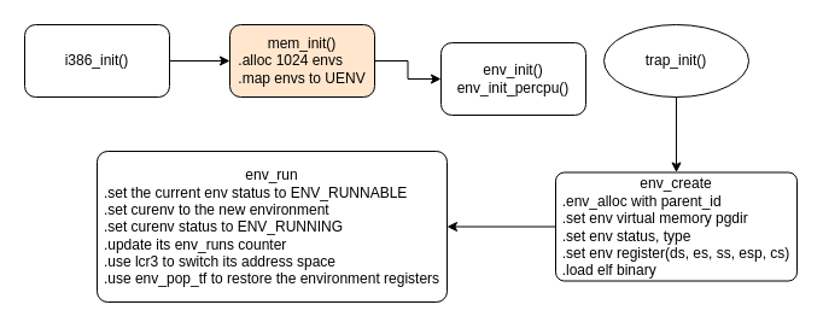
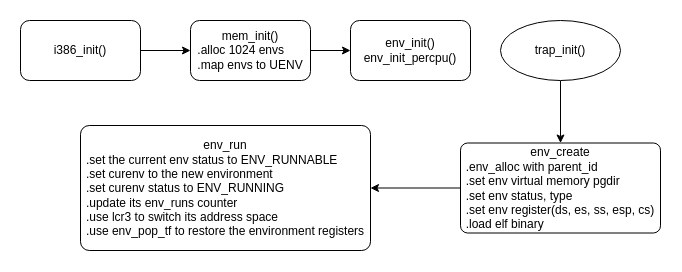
  <mxCell id="0" />
  <mxCell id="1" parent="0" />
  <mxCell id="2" style="edgeStyle=orthogonalEdgeStyle;rounded=0;orthogonalLoop=1;jettySize=auto;html=1;entryX=0;entryY=0.5;entryDx=0;entryDy=0;" edge="1" parent="1" source="3" target="5"><mxGeometry relative="1" as="geometry" /></mxCell>
  <mxCell id="3" value="i386_init()" style="rounded=1;whiteSpace=wrap;html=1;" vertex="1" parent="1"><mxGeometry x="20" y="20" width="120" height="60" as="geometry" /></mxCell>
  <mxCell id="4" style="edgeStyle=orthogonalEdgeStyle;rounded=0;orthogonalLoop=1;jettySize=auto;html=1;entryX=0;entryY=0.5;entryDx=0;entryDy=0;" edge="1" parent="1" source="5" target="6"><mxGeometry relative="1" as="geometry" /></mxCell>
- <mxCell id="5" value="mem_init()&lt;br&gt;&lt;div style=&quot;text-align: left&quot;&gt;&lt;span&gt;.alloc 1024 envs&lt;/span&gt;&lt;/div&gt;.map envs to UENV" style="rounded=1;whiteSpace=wrap;html=1;fillColor=#ffe6cc;" vertex="1" parent="1"><mxGeometry x="190" y="20" width="120" height="60" as="geometry" /></mxCell>
- <mxCell id="6" value="env_init()&lt;br&gt;env_init_percpu()" style="rounded=1;whiteSpace=wrap;html=1;" vertex="1" parent="1"><mxGeometry x="365" y="35" width="120" height="60" as="geometry" /></mxCell>
+ <mxCell id="5" value="mem_init()&lt;br&gt;&lt;div style=&quot;text-align: left&quot;&gt;&lt;span&gt;.alloc 1024 envs&lt;/span&gt;&lt;/div&gt;.map envs to UENV" style="rounded=1;whiteSpace=wrap;html=1;" vertex="1" parent="1"><mxGeometry x="190" y="20" width="120" height="60" as="geometry" /></mxCell>
+ <mxCell id="6" value="env_init()&lt;br&gt;env_init_percpu()" style="rounded=1;whiteSpace=wrap;html=1;" vertex="1" parent="1"><mxGeometry x="350" y="20" width="120" height="60" as="geometry" /></mxCell>
  <mxCell id="7" style="edgeStyle=orthogonalEdgeStyle;rounded=0;orthogonalLoop=1;jettySize=auto;html=1;" edge="1" parent="1" source="8" target="10"><mxGeometry relative="1" as="geometry" /></mxCell>
  <mxCell id="8" value="trap_init()" style="ellipse;whiteSpace=wrap;html=1;" vertex="1" parent="1"><mxGeometry x="500" y="20" width="120" height="60" as="geometry" /></mxCell>
  <mxCell id="9" style="edgeStyle=orthogonalEdgeStyle;rounded=0;orthogonalLoop=1;jettySize=auto;html=1;" edge="1" parent="1" source="10" target="11"><mxGeometry relative="1" as="geometry" /></mxCell>
  <mxCell id="10" value="env_create&lt;br&gt;&lt;div style=&quot;text-align: left&quot;&gt;&lt;span&gt;.env_alloc with parent_id&lt;/span&gt;&lt;/div&gt;&lt;div style=&quot;text-align: left&quot;&gt;&lt;span&gt;.set env virtual memory pgdir&lt;/span&gt;&lt;/div&gt;&lt;div style=&quot;text-align: left&quot;&gt;&lt;span&gt;.set env status, type&lt;/span&gt;&lt;/div&gt;&lt;div style=&quot;text-align: left&quot;&gt;&lt;span&gt;.set env register(ds, es, ss, esp, cs)&lt;/span&gt;&lt;/div&gt;&lt;div style=&quot;text-align: left&quot;&gt;.load elf binary&lt;/div&gt;" style="rounded=1;whiteSpace=wrap;html=1;arcSize=8;" vertex="1" parent="1"><mxGeometry x="460" y="142.5" width="200" height="90" as="geometry" /></mxCell>
  <mxCell id="11" value="env_run&lt;br&gt;&lt;div style=&quot;text-align: left&quot;&gt;&lt;span&gt;.set the current env status to ENV_RUNNABLE&lt;/span&gt;&lt;/div&gt;&lt;div style=&quot;text-align: left&quot;&gt;&lt;span&gt;.set curenv to the new environment&amp;nbsp;&lt;/span&gt;&lt;/div&gt;&lt;div style=&quot;text-align: left&quot;&gt;&lt;span&gt;.set curenv status to ENV_RUNNING&lt;/span&gt;&lt;/div&gt;&lt;div style=&quot;text-align: left&quot;&gt;&lt;span&gt;.update its env_runs counter&lt;/span&gt;&lt;/div&gt;&lt;div style=&quot;text-align: left&quot;&gt;&lt;span&gt;.use lcr3 to switch its address space&lt;/span&gt;&lt;/div&gt;&lt;div style=&quot;text-align: left&quot;&gt;&lt;span&gt;.use env_pop_tf to restore the environment registers&lt;/span&gt;&lt;/div&gt;" style="rounded=1;whiteSpace=wrap;html=1;arcSize=7;" vertex="1" parent="1"><mxGeometry x="80" y="125" width="290" height="125" as="geometry" /></mxCell>
